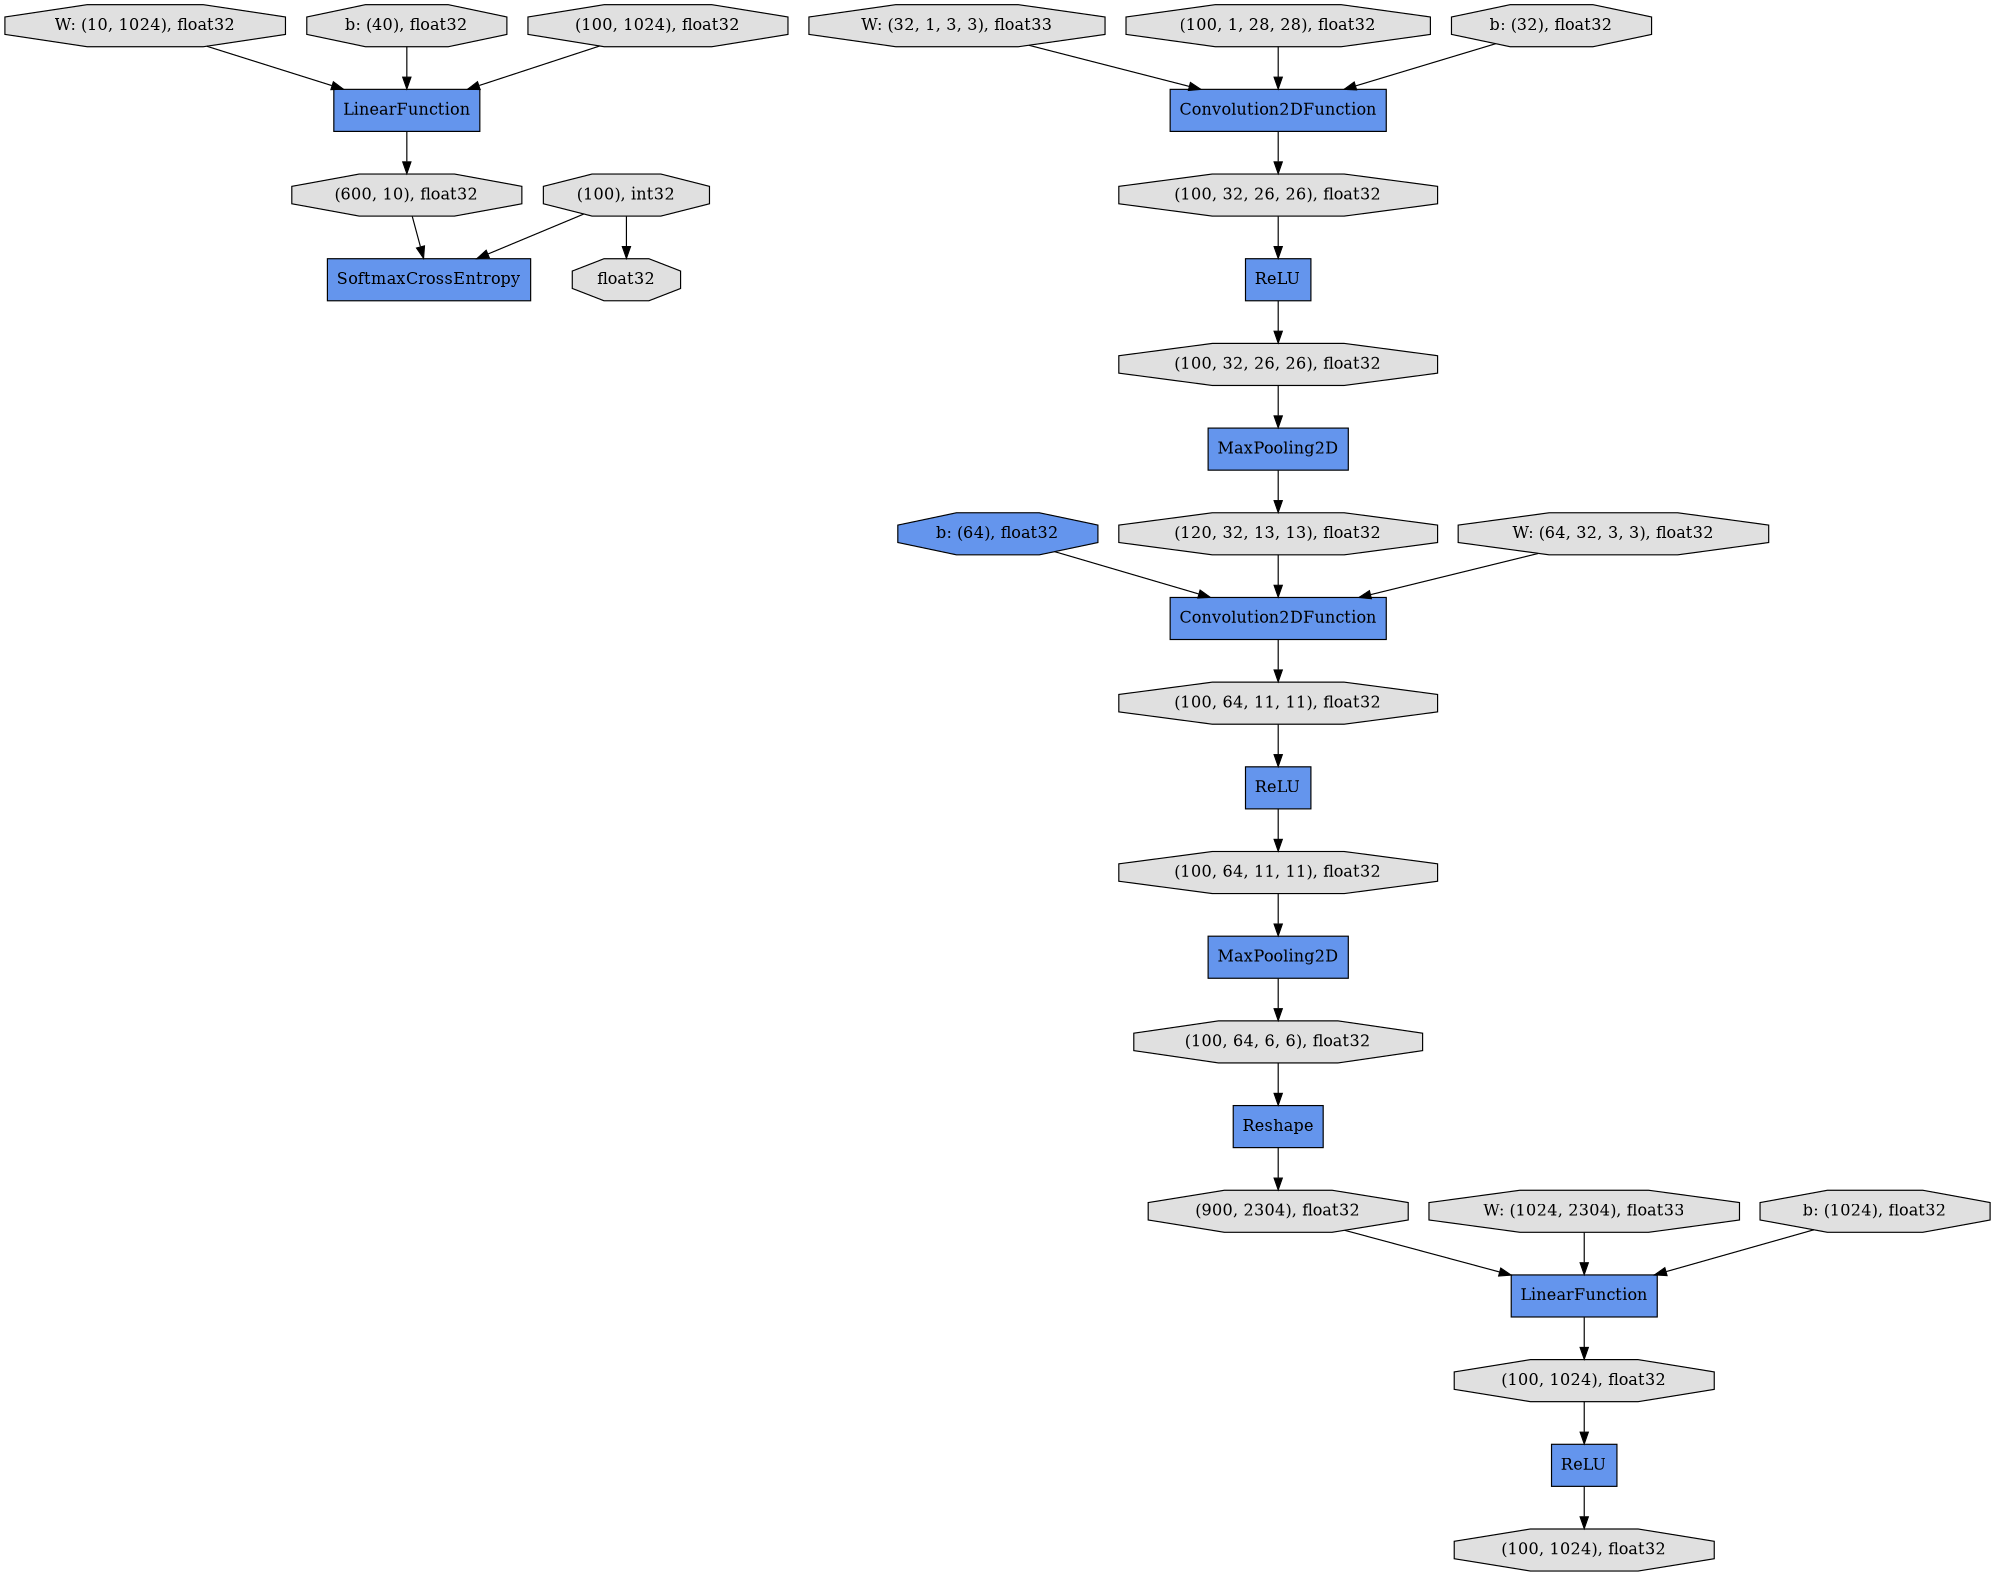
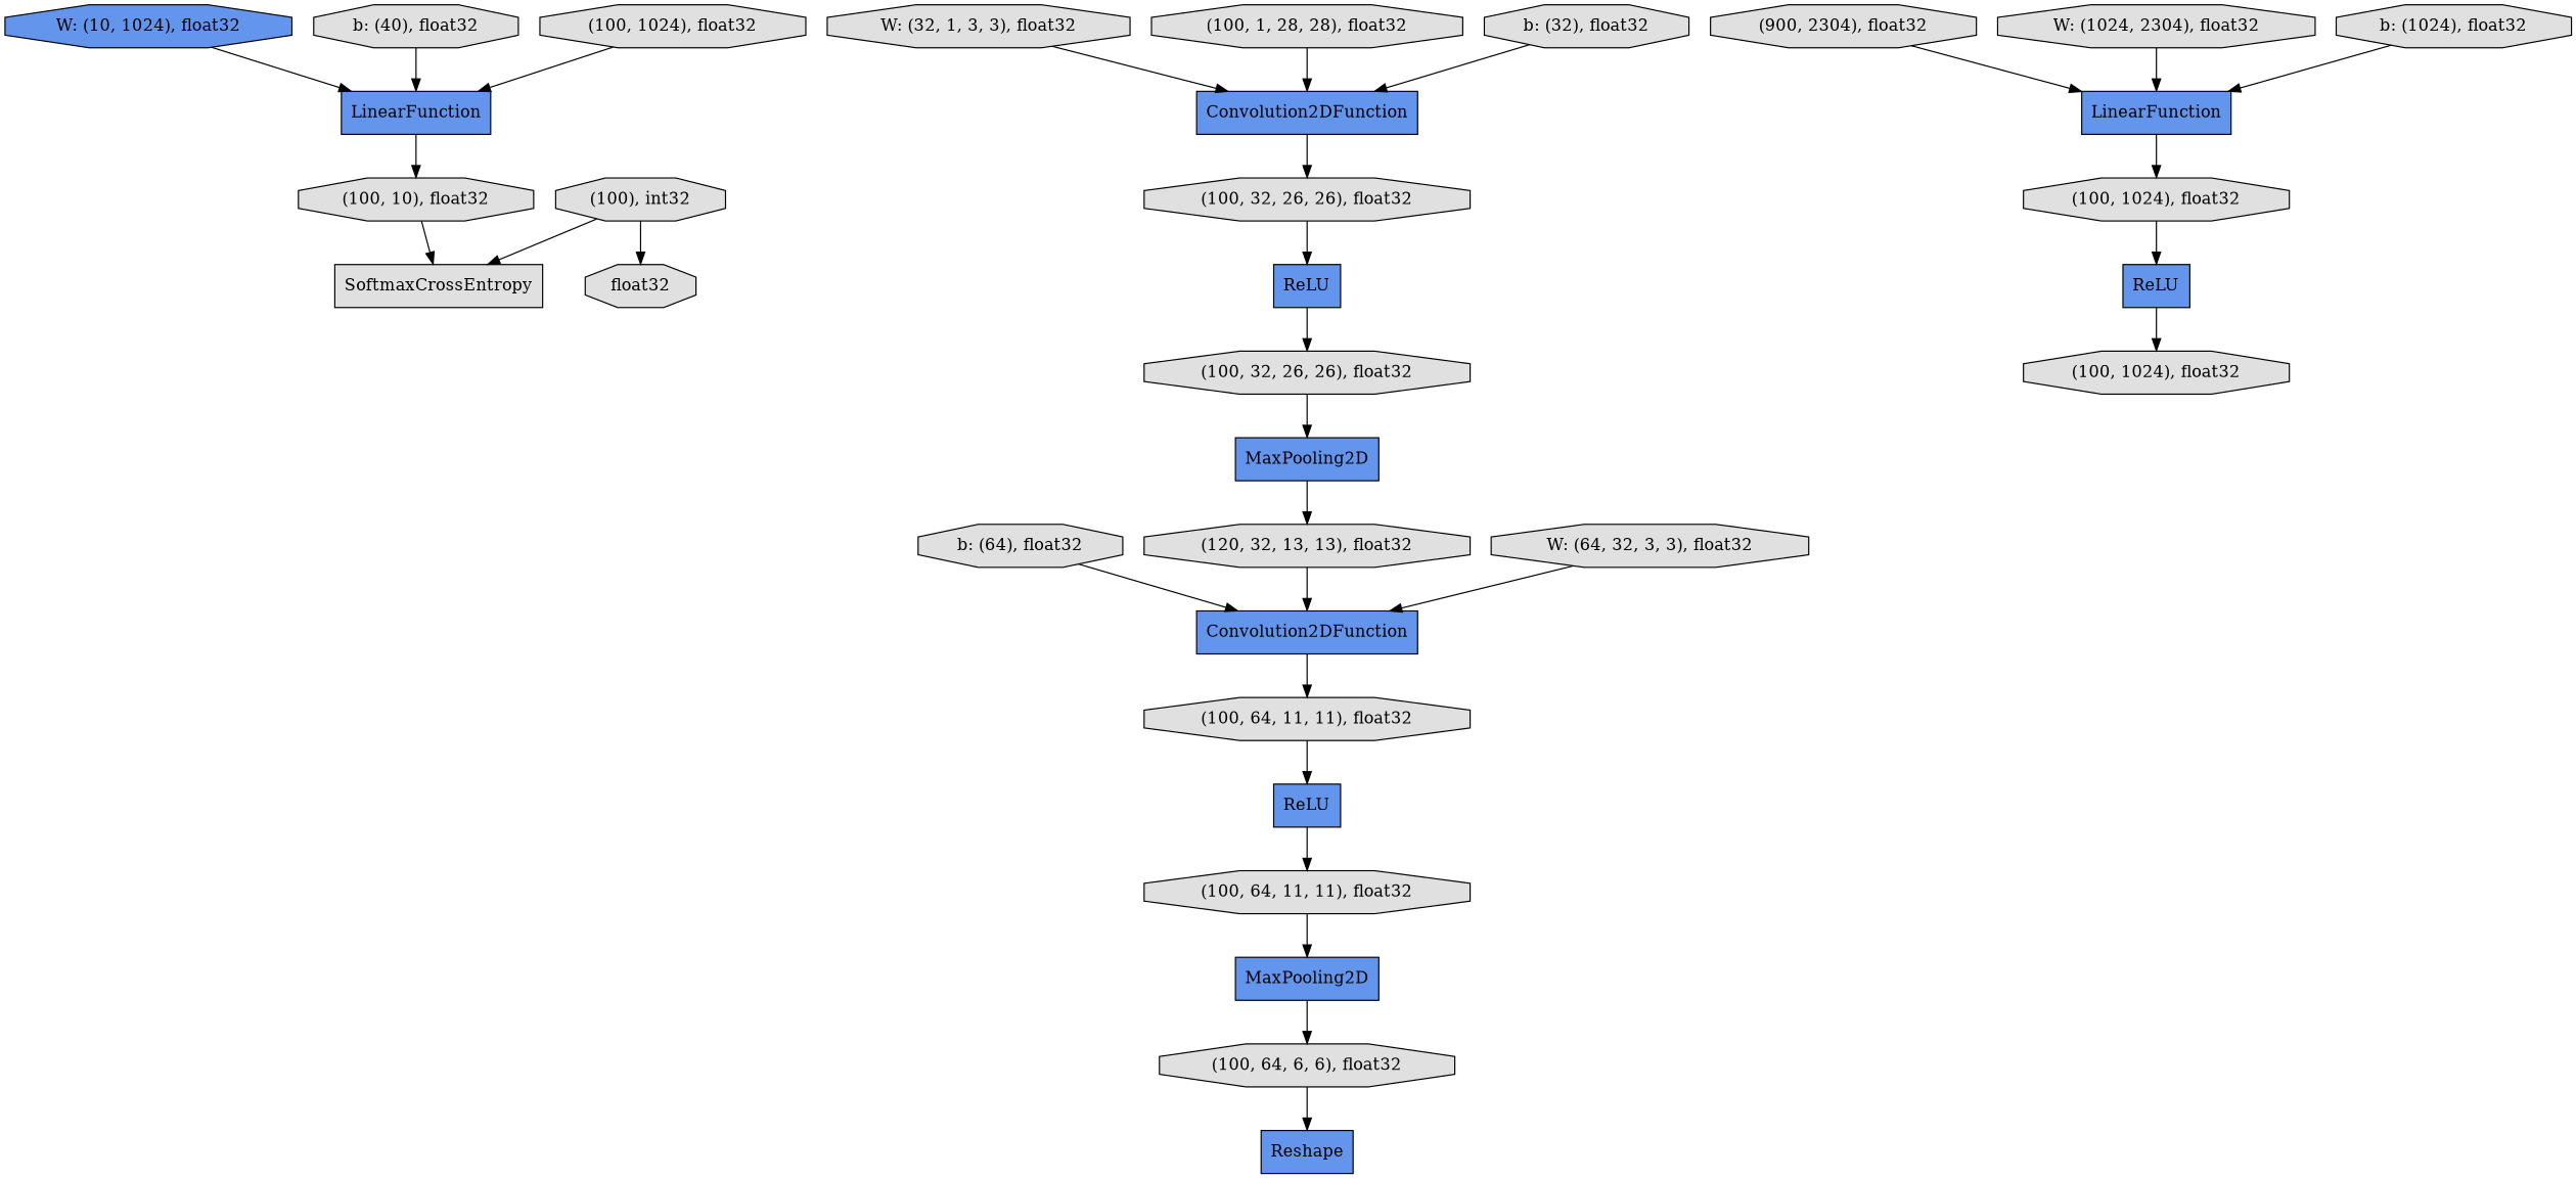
  digraph {
    rankdir=TB
    node [fillcolor="#E0E0E0" shape=octagon style=filled]
-   n1 [label="W: (10, 1024), float32"]
+   n1 [fillcolor="#6495ED" label="W: (10, 1024), float32"]
    n2 [fillcolor="#6495ED" label=LinearFunction shape=record]
-   n3 [label="(600, 10), float32"]
-   n4 [fillcolor="#6495ED" label="b: (64), float32"]
+   n3 [label="(100, 10), float32"]
+   n4 [label="b: (64), float32"]
    n5 [fillcolor="#6495ED" label=Convolution2DFunction shape=record]
    n6 [label="(100, 64, 11, 11), float32"]
    n7 [label="(100, 64, 11, 11), float32"]
    n8 [fillcolor="#6495ED" label=MaxPooling2D shape=record]
    n9 [label="(100, 64, 6, 6), float32"]
    n10 [fillcolor="#6495ED" label=ReLU shape=record]
    n11 [label="(100, 1024), float32"]
    n12 [label="b: (40), float32"]
    n13 [fillcolor="#6495ED" label=ReLU shape=record]
-   n14 [label="W: (32, 1, 3, 3), float33"]
+   n14 [label="W: (32, 1, 3, 3), float32"]
    n15 [fillcolor="#6495ED" label=Convolution2DFunction shape=record]
    n16 [label="(100, 32, 26, 26), float32"]
    n17 [fillcolor="#6495ED" label=Reshape shape=record]
    n18 [label="(900, 2304), float32"]
    n19 [fillcolor="#6495ED" label=LinearFunction shape=record]
    n20 [label="(100, 1024), float32"]
    n21 [label="(120, 32, 13, 13), float32"]
    n22 [label="(100, 1024), float32"]
-   n23 [fillcolor="#6495ED" label=SoftmaxCrossEntropy shape=record]
+   n23 [label=SoftmaxCrossEntropy shape=record]
    n24 [label="(100, 1, 28, 28), float32"]
    n25 [label="b: (32), float32"]
    n26 [fillcolor="#6495ED" label=ReLU shape=record]
-   n27 [label="W: (1024, 2304), float33"]
+   n27 [label="W: (1024, 2304), float32"]
    n28 [label="(100, 32, 26, 26), float32"]
    n29 [label=float32]
    n30 [label="(100), int32"]
    n31 [fillcolor="#6495ED" label=MaxPooling2D shape=record]
    n32 [label="b: (1024), float32"]
    n33 [label="W: (64, 32, 3, 3), float32"]
    n1 -> n2
    n2 -> n3
    n3 -> n23
    n4 -> n5
    n5 -> n6
    n6 -> n13
    n7 -> n8
    n8 -> n9
    n9 -> n17
    n10 -> n11
    n12 -> n2
    n13 -> n7
    n14 -> n15
    n15 -> n16
    n16 -> n26
-   n17 -> n18
    n18 -> n19
    n19 -> n20
    n20 -> n10
    n21 -> n5
    n22 -> n2
    n24 -> n15
    n25 -> n15
    n26 -> n28
    n27 -> n19
    n28 -> n31
    n30 -> n23
    n30 -> n29
    n31 -> n21
    n32 -> n19
    n33 -> n5
  }
